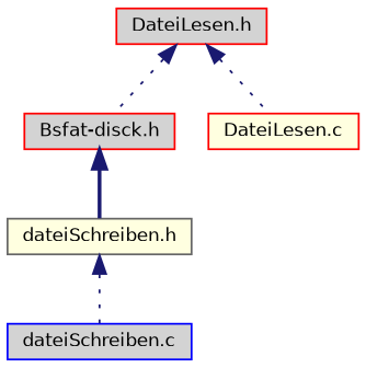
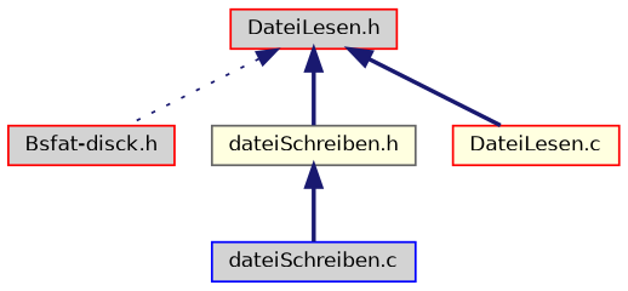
  digraph {
    node [color=red fillcolor=lightgrey fontname=Helvetica fontsize=10 shape=record style=filled]
    edge [color=midnightblue dir=back fontname=Helvetica fontsize=10 labelfontname=Helvetica labelfontsize=10 style=bold]
    n1 [fontcolor=black height=0.2 label="Bsfat-disck.h" width=0.4]
    n2 [color=gray40 fillcolor=lightyellow height=0.2 label="dateiSchreiben.h" width=0.4]
    n3 [height=0.2 label="DateiLesen.h" width=0.4]
    n4 [fillcolor=lightyellow height=0.2 label="DateiLesen.c" width=0.4]
    n5 [color=blue height=0.2 label="dateiSchreiben.c" width=0.4]
-   n1 -> n2
-   n2 -> n5 [style=dotted]
+   n3 -> n2
+   n2 -> n5
    n3 -> n1 [style=dotted]
-   n3 -> n4 [style=dotted]
+   n3 -> n4
  }
